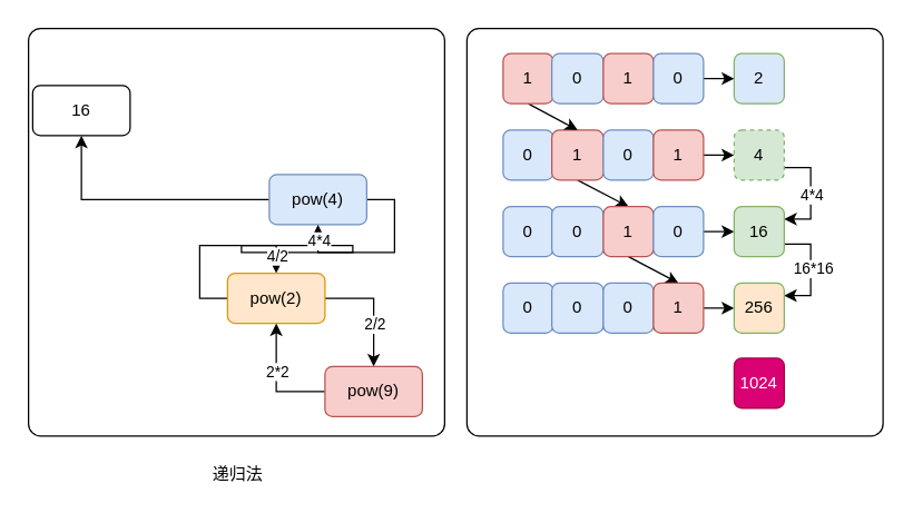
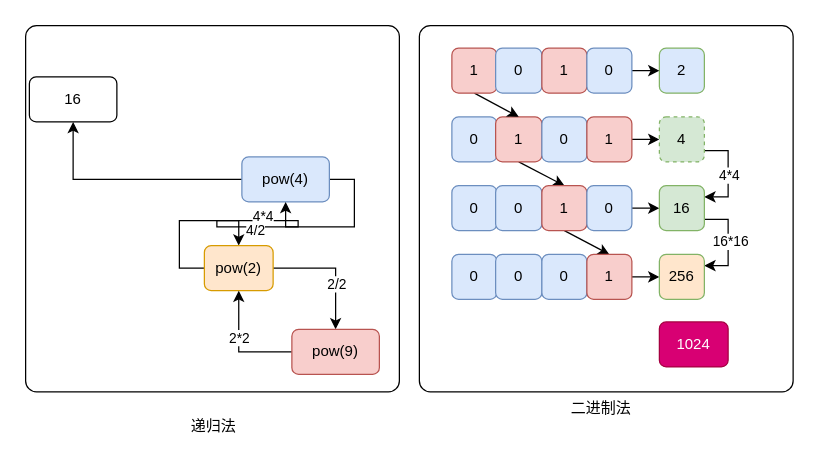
  <mxCell id="0" />
  <mxCell id="1" parent="0" />
  <mxCell id="2" value="" style="rounded=1;whiteSpace=wrap;html=1;fillColor=none;arcSize=3;" parent="1" vertex="1"><mxGeometry x="335" y="20" width="299" height="293" as="geometry" /></mxCell>
  <mxCell id="3" style="edgeStyle=orthogonalEdgeStyle;rounded=0;orthogonalLoop=1;jettySize=auto;html=1;exitX=1;exitY=0.5;exitDx=0;exitDy=0;" parent="1" source="6" target="11" edge="1"><mxGeometry relative="1" as="geometry" /></mxCell>
  <mxCell id="4" value="4/2" style="edgeLabel;html=1;align=center;verticalAlign=middle;resizable=0;points=[];" parent="3" vertex="1" connectable="0"><mxGeometry x="0.301" y="1" relative="1" as="geometry"><mxPoint x="-1" y="1" as="offset" /></mxGeometry></mxCell>
  <mxCell id="5" style="edgeStyle=orthogonalEdgeStyle;rounded=0;orthogonalLoop=1;jettySize=auto;html=1;exitX=0;exitY=0.5;exitDx=0;exitDy=0;" parent="1" source="6" target="15" edge="1"><mxGeometry relative="1" as="geometry" /></mxCell>
  <mxCell id="6" value="pow(4)" style="rounded=1;whiteSpace=wrap;html=1;fillColor=#dae8fc;strokeColor=#6c8ebf;" parent="1" vertex="1"><mxGeometry x="193" y="125" width="70" height="36" as="geometry" /></mxCell>
  <mxCell id="7" style="edgeStyle=orthogonalEdgeStyle;rounded=0;orthogonalLoop=1;jettySize=auto;html=1;exitX=1;exitY=0.5;exitDx=0;exitDy=0;" parent="1" source="11" target="14" edge="1"><mxGeometry relative="1" as="geometry" /></mxCell>
  <mxCell id="8" value="2/2" style="edgeLabel;html=1;align=center;verticalAlign=middle;resizable=0;points=[];" parent="7" vertex="1" connectable="0"><mxGeometry x="0.167" y="1" relative="1" as="geometry"><mxPoint x="-1" y="4" as="offset" /></mxGeometry></mxCell>
  <mxCell id="9" style="edgeStyle=orthogonalEdgeStyle;rounded=0;orthogonalLoop=1;jettySize=auto;html=1;exitX=0;exitY=0.5;exitDx=0;exitDy=0;" parent="1" source="11" target="6" edge="1"><mxGeometry relative="1" as="geometry" /></mxCell>
  <mxCell id="10" value="4*4" style="edgeLabel;html=1;align=center;verticalAlign=middle;resizable=0;points=[];" parent="9" vertex="1" connectable="0"><mxGeometry x="0.277" y="4" relative="1" as="geometry"><mxPoint x="4" as="offset" /></mxGeometry></mxCell>
- <mxCell id="11" value="pow(2)" style="rounded=1;whiteSpace=wrap;html=1;fillColor=#ffe6cc;strokeColor=#d79b00;" parent="1" vertex="1"><mxGeometry x="163" y="196" width="70" height="36" as="geometry" /></mxCell>
+ <mxCell id="11" value="pow(2)" style="rounded=1;whiteSpace=wrap;html=1;fillColor=#ffe6cc;strokeColor=#d79b00;" parent="1" vertex="1"><mxGeometry x="163" y="196" width="55" height="36" as="geometry" /></mxCell>
  <mxCell id="12" style="edgeStyle=orthogonalEdgeStyle;rounded=0;orthogonalLoop=1;jettySize=auto;html=1;exitX=0;exitY=0.5;exitDx=0;exitDy=0;" parent="1" source="14" target="11" edge="1"><mxGeometry relative="1" as="geometry" /></mxCell>
  <mxCell id="13" value="2*2" style="edgeLabel;html=1;align=center;verticalAlign=middle;resizable=0;points=[];" parent="12" vertex="1" connectable="0"><mxGeometry x="0.167" y="2" relative="1" as="geometry"><mxPoint x="2" y="-1" as="offset" /></mxGeometry></mxCell>
  <mxCell id="14" value="pow(9)" style="rounded=1;whiteSpace=wrap;html=1;fillColor=#f8cecc;strokeColor=#b85450;" parent="1" vertex="1"><mxGeometry x="233" y="263" width="70" height="36" as="geometry" /></mxCell>
  <mxCell id="15" value="16" style="rounded=1;whiteSpace=wrap;html=1;" parent="1" vertex="1"><mxGeometry x="23" y="61" width="70" height="36" as="geometry" /></mxCell>
  <mxCell id="16" value="0" style="rounded=1;whiteSpace=wrap;html=1;fillColor=#dae8fc;strokeColor=#6c8ebf;" parent="1" vertex="1"><mxGeometry x="361" y="93" width="36" height="36" as="geometry" /></mxCell>
  <mxCell id="17" style="rounded=0;orthogonalLoop=1;jettySize=auto;html=1;exitX=0.5;exitY=1;exitDx=0;exitDy=0;entryX=0.5;entryY=0;entryDx=0;entryDy=0;" parent="1" source="18" target="28" edge="1"><mxGeometry relative="1" as="geometry" /></mxCell>
  <mxCell id="18" value="1" style="rounded=1;whiteSpace=wrap;html=1;fillColor=#f8cecc;strokeColor=#b85450;" parent="1" vertex="1"><mxGeometry x="396" y="93" width="37" height="36" as="geometry" /></mxCell>
  <mxCell id="19" value="0" style="rounded=1;whiteSpace=wrap;html=1;fillColor=#dae8fc;strokeColor=#6c8ebf;" parent="1" vertex="1"><mxGeometry x="433" y="93" width="36" height="36" as="geometry" /></mxCell>
  <mxCell id="20" style="rounded=0;orthogonalLoop=1;jettySize=auto;html=1;exitX=1;exitY=0.5;exitDx=0;exitDy=0;" parent="1" source="21" target="24" edge="1"><mxGeometry relative="1" as="geometry" /></mxCell>
  <mxCell id="21" value="1" style="rounded=1;whiteSpace=wrap;html=1;fillColor=#f8cecc;strokeColor=#b85450;" parent="1" vertex="1"><mxGeometry x="469" y="93" width="36" height="36" as="geometry" /></mxCell>
  <mxCell id="22" style="edgeStyle=orthogonalEdgeStyle;rounded=0;orthogonalLoop=1;jettySize=auto;html=1;exitX=1;exitY=0.75;exitDx=0;exitDy=0;entryX=1;entryY=0.25;entryDx=0;entryDy=0;" parent="1" source="24" target="33" edge="1"><mxGeometry relative="1" as="geometry"><mxPoint x="663" y="169" as="targetPoint" /><Array as="points"><mxPoint x="582" y="120" /><mxPoint x="582" y="157" /></Array></mxGeometry></mxCell>
  <mxCell id="23" value="4*4" style="edgeLabel;html=1;align=center;verticalAlign=middle;resizable=0;points=[];" parent="22" vertex="1" connectable="0"><mxGeometry x="0.007" relative="1" as="geometry"><mxPoint as="offset" /></mxGeometry></mxCell>
  <mxCell id="24" value="4" style="rounded=1;whiteSpace=wrap;html=1;fillColor=#d5e8d4;strokeColor=#82b366;dashed=1;" parent="1" vertex="1"><mxGeometry x="527" y="93" width="36" height="36" as="geometry" /></mxCell>
  <mxCell id="25" value="0" style="rounded=1;whiteSpace=wrap;html=1;fillColor=#dae8fc;strokeColor=#6c8ebf;" parent="1" vertex="1"><mxGeometry x="361" y="148" width="36" height="36" as="geometry" /></mxCell>
  <mxCell id="26" value="0" style="rounded=1;whiteSpace=wrap;html=1;fillColor=#dae8fc;strokeColor=#6c8ebf;" parent="1" vertex="1"><mxGeometry x="396" y="148" width="37" height="36" as="geometry" /></mxCell>
  <mxCell id="27" style="edgeStyle=none;rounded=0;orthogonalLoop=1;jettySize=auto;html=1;exitX=0.5;exitY=1;exitDx=0;exitDy=0;entryX=0.5;entryY=0;entryDx=0;entryDy=0;" edge="1" parent="1" source="28" target="38"><mxGeometry relative="1" as="geometry" /></mxCell>
  <mxCell id="28" value="1" style="rounded=1;whiteSpace=wrap;html=1;fillColor=#f8cecc;strokeColor=#b85450;" parent="1" vertex="1"><mxGeometry x="433" y="148" width="36" height="36" as="geometry" /></mxCell>
  <mxCell id="29" style="edgeStyle=none;rounded=0;orthogonalLoop=1;jettySize=auto;html=1;exitX=1;exitY=0.5;exitDx=0;exitDy=0;" parent="1" source="30" target="33" edge="1"><mxGeometry relative="1" as="geometry" /></mxCell>
  <mxCell id="30" value="0" style="rounded=1;whiteSpace=wrap;html=1;fillColor=#dae8fc;strokeColor=#6c8ebf;" parent="1" vertex="1"><mxGeometry x="469" y="148" width="36" height="36" as="geometry" /></mxCell>
  <mxCell id="31" style="edgeStyle=orthogonalEdgeStyle;rounded=0;orthogonalLoop=1;jettySize=auto;html=1;exitX=1;exitY=0.75;exitDx=0;exitDy=0;entryX=1;entryY=0.25;entryDx=0;entryDy=0;" parent="1" source="33" target="39" edge="1"><mxGeometry relative="1" as="geometry"><Array as="points"><mxPoint x="582" y="175" /><mxPoint x="582" y="212" /></Array></mxGeometry></mxCell>
  <mxCell id="32" value="16*16" style="edgeLabel;html=1;align=center;verticalAlign=middle;resizable=0;points=[];" parent="31" vertex="1" connectable="0"><mxGeometry x="-0.037" y="1" relative="1" as="geometry"><mxPoint as="offset" /></mxGeometry></mxCell>
  <mxCell id="33" value="16" style="rounded=1;whiteSpace=wrap;html=1;fillColor=#d5e8d4;strokeColor=#82b366;" parent="1" vertex="1"><mxGeometry x="527" y="148" width="36" height="36" as="geometry" /></mxCell>
  <mxCell id="34" value="0" style="rounded=1;whiteSpace=wrap;html=1;fillColor=#dae8fc;strokeColor=#6c8ebf;" parent="1" vertex="1"><mxGeometry x="361" y="203" width="36" height="36" as="geometry" /></mxCell>
  <mxCell id="35" value="0" style="rounded=1;whiteSpace=wrap;html=1;fillColor=#dae8fc;strokeColor=#6c8ebf;" parent="1" vertex="1"><mxGeometry x="396" y="203" width="37" height="36" as="geometry" /></mxCell>
  <mxCell id="36" value="0" style="rounded=1;whiteSpace=wrap;html=1;fillColor=#dae8fc;strokeColor=#6c8ebf;" parent="1" vertex="1"><mxGeometry x="433" y="203" width="36" height="36" as="geometry" /></mxCell>
  <mxCell id="37" style="edgeStyle=none;rounded=0;orthogonalLoop=1;jettySize=auto;html=1;exitX=1;exitY=0.5;exitDx=0;exitDy=0;" parent="1" source="38" target="39" edge="1"><mxGeometry relative="1" as="geometry" /></mxCell>
  <mxCell id="38" value="1" style="rounded=1;whiteSpace=wrap;html=1;fillColor=#f8cecc;strokeColor=#b85450;" parent="1" vertex="1"><mxGeometry x="469" y="203" width="36" height="36" as="geometry" /></mxCell>
  <mxCell id="39" value="256" style="rounded=1;whiteSpace=wrap;html=1;fillColor=#ffe6cc;strokeColor=#82b366;" parent="1" vertex="1"><mxGeometry x="527" y="203" width="36" height="36" as="geometry" /></mxCell>
  <mxCell id="40" value="2" style="rounded=1;whiteSpace=wrap;html=1;fillColor=#dae8fc;strokeColor=#82b366;" parent="1" vertex="1"><mxGeometry x="527" y="38" width="36" height="36" as="geometry" /></mxCell>
- <mxCell id="41" value="1024" style="rounded=1;whiteSpace=wrap;html=1;fillColor=#d80073;fontColor=#ffffff;strokeColor=#A50040;" parent="1" vertex="1"><mxGeometry x="527" y="257" width="36" height="36" as="geometry" /></mxCell>
+ <mxCell id="41" value="1024" style="rounded=1;whiteSpace=wrap;html=1;fillColor=#d80073;fontColor=#ffffff;strokeColor=#A50040;" parent="1" vertex="1"><mxGeometry x="527" y="257" width="55" height="36" as="geometry" /></mxCell>
  <mxCell id="42" value="" style="rounded=1;whiteSpace=wrap;html=1;fillColor=none;arcSize=3;" parent="1" vertex="1"><mxGeometry x="20" y="20" width="299" height="293" as="geometry" /></mxCell>
  <mxCell id="43" value="递归法" style="text;html=1;align=center;verticalAlign=middle;resizable=0;points=[];autosize=1;strokeColor=none;fillColor=none;" parent="1" vertex="1"><mxGeometry x="142.5" y="328" width="54" height="26" as="geometry" /></mxCell>
+ <mxCell id="44" value="二进制法" style="text;html=1;align=center;verticalAlign=middle;resizable=0;points=[];autosize=1;strokeColor=none;fillColor=none;" parent="1" vertex="1"><mxGeometry x="446.5" y="313" width="66" height="26" as="geometry" /></mxCell>
  <mxCell id="45" style="rounded=0;orthogonalLoop=1;jettySize=auto;html=1;exitX=0.5;exitY=1;exitDx=0;exitDy=0;entryX=0.5;entryY=0;entryDx=0;entryDy=0;" edge="1" parent="1" source="46" target="18"><mxGeometry relative="1" as="geometry" /></mxCell>
  <mxCell id="46" value="1" style="rounded=1;whiteSpace=wrap;html=1;fillColor=#f8cecc;strokeColor=#b85450;" vertex="1" parent="1"><mxGeometry x="361" y="38" width="36" height="36" as="geometry" /></mxCell>
  <mxCell id="47" value="0" style="rounded=1;whiteSpace=wrap;html=1;fillColor=#dae8fc;strokeColor=#6c8ebf;" vertex="1" parent="1"><mxGeometry x="396" y="38" width="37" height="36" as="geometry" /></mxCell>
  <mxCell id="48" value="1" style="rounded=1;whiteSpace=wrap;html=1;fillColor=#f8cecc;strokeColor=#b85450;" vertex="1" parent="1"><mxGeometry x="433" y="38" width="36" height="36" as="geometry" /></mxCell>
  <mxCell id="49" style="rounded=0;orthogonalLoop=1;jettySize=auto;html=1;exitX=1;exitY=0.5;exitDx=0;exitDy=0;entryX=0;entryY=0.5;entryDx=0;entryDy=0;" edge="1" parent="1" source="50" target="40"><mxGeometry relative="1" as="geometry"><mxPoint x="527" y="56" as="targetPoint" /></mxGeometry></mxCell>
  <mxCell id="50" value="0" style="rounded=1;whiteSpace=wrap;html=1;fillColor=#dae8fc;strokeColor=#6c8ebf;" vertex="1" parent="1"><mxGeometry x="469" y="38" width="36" height="36" as="geometry" /></mxCell>
